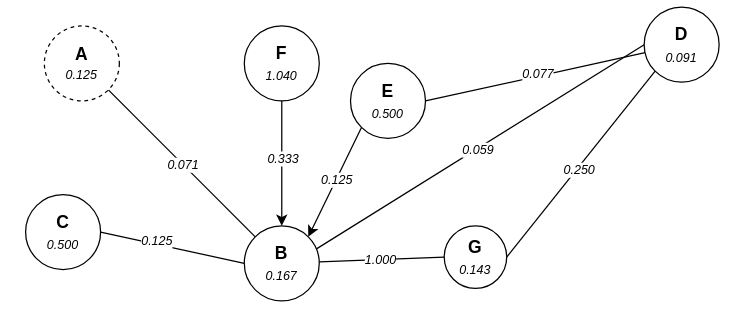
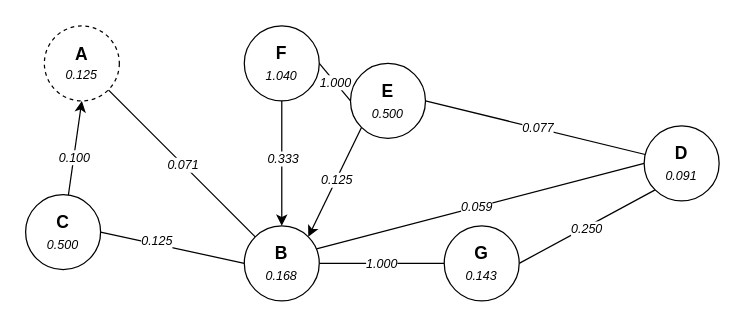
  <mxCell id="0" />
  <mxCell id="1" parent="0" />
  <mxCell id="2" style="rounded=0;orthogonalLoop=1;jettySize=auto;html=1;endArrow=none;endFill=0;entryX=0;entryY=0;entryDx=0;entryDy=0;" parent="1" source="4" target="11" edge="1"><mxGeometry relative="1" as="geometry" /></mxCell>
  <mxCell id="3" value="&lt;font style=&quot;font-size: 10px&quot;&gt;0.071&lt;/font&gt;" style="text;html=1;align=center;verticalAlign=middle;resizable=0;points=[];;labelBackgroundColor=#ffffff;fontStyle=2;fontSize=8;" parent="2" vertex="1" connectable="0"><mxGeometry x="0.008" relative="1" as="geometry"><mxPoint as="offset" /></mxGeometry></mxCell>
  <mxCell id="4" value="&lt;div&gt;&lt;b style=&quot;font-size: 14px&quot;&gt;A&lt;/b&gt;&lt;/div&gt;&lt;font style=&quot;font-size: 10px&quot;&gt;&lt;i&gt;0.125&lt;/i&gt;&lt;/font&gt;" style="ellipse;whiteSpace=wrap;html=1;aspect=fixed;dashed=1;" parent="1" vertex="1"><mxGeometry x="35" y="20" width="60" height="60" as="geometry" /></mxCell>
  <mxCell id="5" style="rounded=0;orthogonalLoop=1;jettySize=auto;html=1;entryX=0;entryY=0.5;entryDx=0;entryDy=0;endArrow=none;endFill=0;exitX=0.963;exitY=0.307;exitDx=0;exitDy=0;exitPerimeter=0;" parent="1" source="11" target="14" edge="1"><mxGeometry relative="1" as="geometry" /></mxCell>
  <mxCell id="6" value="0.059" style="text;html=1;align=center;verticalAlign=middle;resizable=0;points=[];;labelBackgroundColor=#ffffff;fontStyle=2;fontSize=10;" parent="5" vertex="1" connectable="0"><mxGeometry x="-0.03" relative="1" as="geometry"><mxPoint x="1" y="-1" as="offset" /></mxGeometry></mxCell>
  <mxCell id="7" style="rounded=0;orthogonalLoop=1;jettySize=auto;html=1;entryX=0;entryY=0.5;entryDx=0;entryDy=0;endArrow=none;endFill=0;" parent="1" source="11" target="17" edge="1"><mxGeometry relative="1" as="geometry" /></mxCell>
  <mxCell id="8" value="1.000" style="text;html=1;align=center;verticalAlign=middle;resizable=0;points=[];;labelBackgroundColor=#ffffff;fontStyle=2;fontSize=10;" parent="7" vertex="1" connectable="0"><mxGeometry x="-0.047" relative="1" as="geometry"><mxPoint x="1" y="-1" as="offset" /></mxGeometry></mxCell>
  <mxCell id="9" style="rounded=0;orthogonalLoop=1;jettySize=auto;html=1;entryX=1;entryY=0.5;entryDx=0;entryDy=0;endArrow=none;endFill=0;exitX=0;exitY=0.5;exitDx=0;exitDy=0;" parent="1" source="11" target="20" edge="1"><mxGeometry relative="1" as="geometry" /></mxCell>
  <mxCell id="10" value="0.125" style="text;html=1;align=center;verticalAlign=middle;resizable=0;points=[];;labelBackgroundColor=#ffffff;fontStyle=2;fontSize=10;" parent="9" vertex="1" connectable="0"><mxGeometry x="0.41" relative="1" as="geometry"><mxPoint x="10.5" y="-1" as="offset" /></mxGeometry></mxCell>
- <mxCell id="11" value="&lt;b style=&quot;font-size: 14px&quot;&gt;B&lt;/b&gt;&lt;br style=&quot;font-size: 14px&quot;&gt;&lt;font style=&quot;font-size: 10px&quot;&gt;&lt;i&gt;0.167&lt;/i&gt;&lt;/font&gt;" style="ellipse;whiteSpace=wrap;html=1;aspect=fixed;fontSize=14;" parent="1" vertex="1"><mxGeometry x="195" y="180" width="60" height="60" as="geometry" /></mxCell>
+ <mxCell id="11" value="&lt;b style=&quot;font-size: 14px&quot;&gt;B&lt;/b&gt;&lt;br style=&quot;font-size: 14px&quot;&gt;&lt;font style=&quot;font-size: 10px&quot;&gt;&lt;i&gt;0.168&lt;/i&gt;&lt;/font&gt;" style="ellipse;whiteSpace=wrap;html=1;aspect=fixed;fontSize=14;" parent="1" vertex="1"><mxGeometry x="195" y="180" width="60" height="60" as="geometry" /></mxCell>
  <mxCell id="12" style="rounded=0;orthogonalLoop=1;jettySize=auto;html=1;entryX=1;entryY=0.5;entryDx=0;entryDy=0;endArrow=none;endFill=0;" parent="1" source="14" target="28" edge="1"><mxGeometry relative="1" as="geometry" /></mxCell>
  <mxCell id="13" value="0.077" style="text;html=1;align=center;verticalAlign=middle;resizable=0;points=[];;labelBackgroundColor=#ffffff;fontStyle=2;fontSize=10;" parent="12" vertex="1" connectable="0"><mxGeometry x="-0.041" relative="1" as="geometry"><mxPoint x="-2" y="-2" as="offset" /></mxGeometry></mxCell>
- <mxCell id="14" value="&lt;b style=&quot;font-size: 14px&quot;&gt;D&lt;/b&gt;&lt;br style=&quot;font-size: 14px&quot;&gt;&lt;font style=&quot;font-size: 10px&quot;&gt;&lt;i&gt;0.091&lt;/i&gt;&lt;/font&gt;" style="ellipse;whiteSpace=wrap;html=1;aspect=fixed;fontSize=14;" parent="1" vertex="1"><mxGeometry x="515" y="5" width="60" height="60" as="geometry" /></mxCell>
+ <mxCell id="14" value="&lt;b style=&quot;font-size: 14px&quot;&gt;D&lt;/b&gt;&lt;br style=&quot;font-size: 14px&quot;&gt;&lt;font style=&quot;font-size: 10px&quot;&gt;&lt;i&gt;0.091&lt;/i&gt;&lt;/font&gt;" style="ellipse;whiteSpace=wrap;html=1;aspect=fixed;fontSize=14;" parent="1" vertex="1"><mxGeometry x="515" y="100" width="60" height="60" as="geometry" /></mxCell>
  <mxCell id="15" style="rounded=0;orthogonalLoop=1;jettySize=auto;html=1;entryX=0;entryY=1;entryDx=0;entryDy=0;endArrow=none;endFill=0;exitX=1;exitY=0.5;exitDx=0;exitDy=0;" parent="1" source="17" target="14" edge="1"><mxGeometry relative="1" as="geometry" /></mxCell>
  <mxCell id="16" value="0.250" style="text;html=1;align=center;verticalAlign=middle;resizable=0;points=[];;labelBackgroundColor=#ffffff;fontStyle=2;fontSize=10;" parent="15" vertex="1" connectable="0"><mxGeometry x="-0.065" relative="1" as="geometry"><mxPoint x="2" y="-1" as="offset" /></mxGeometry></mxCell>
- <mxCell id="17" value="&lt;b style=&quot;font-size: 14px&quot;&gt;G&lt;/b&gt;&lt;br style=&quot;font-size: 14px&quot;&gt;&lt;font style=&quot;font-size: 10px&quot;&gt;&lt;i&gt;0.143&lt;/i&gt;&lt;/font&gt;" style="ellipse;whiteSpace=wrap;html=1;aspect=fixed;fontSize=14;" parent="1" vertex="1"><mxGeometry x="355" y="180" width="50" height="50" as="geometry" /></mxCell>
+ <mxCell id="17" value="&lt;b style=&quot;font-size: 14px&quot;&gt;G&lt;/b&gt;&lt;br style=&quot;font-size: 14px&quot;&gt;&lt;font style=&quot;font-size: 10px&quot;&gt;&lt;i&gt;0.143&lt;/i&gt;&lt;/font&gt;" style="ellipse;whiteSpace=wrap;html=1;aspect=fixed;fontSize=14;" parent="1" vertex="1"><mxGeometry x="355" y="180" width="60" height="60" as="geometry" /></mxCell>
+ <mxCell id="18" style="edgeStyle=none;rounded=0;orthogonalLoop=1;jettySize=auto;html=1;entryX=0.5;entryY=1;entryDx=0;entryDy=0;startArrow=none;startFill=0;endArrow=classic;endFill=1;" parent="1" source="20" target="4" edge="1"><mxGeometry relative="1" as="geometry" /></mxCell>
+ <mxCell id="19" value="&lt;font style=&quot;font-size: 10px&quot;&gt;0.100&lt;/font&gt;" style="text;html=1;align=center;verticalAlign=middle;resizable=0;points=[];;labelBackgroundColor=#ffffff;fontSize=8;fontStyle=2" parent="18" vertex="1" connectable="0"><mxGeometry x="-0.133" relative="1" as="geometry"><mxPoint y="1.5" as="offset" /></mxGeometry></mxCell>
  <mxCell id="20" value="&lt;b style=&quot;font-size: 14px&quot;&gt;C&lt;/b&gt;&lt;br style=&quot;font-size: 14px&quot;&gt;&lt;font style=&quot;font-size: 10px&quot;&gt;&lt;i&gt;0.500&lt;/i&gt;&lt;/font&gt;" style="ellipse;whiteSpace=wrap;html=1;aspect=fixed;fontSize=14;" parent="1" vertex="1"><mxGeometry x="20" y="155" width="60" height="60" as="geometry" /></mxCell>
  <mxCell id="21" style="rounded=0;orthogonalLoop=1;jettySize=auto;html=1;entryX=0.5;entryY=0;entryDx=0;entryDy=0;endArrow=classic;endFill=1;startArrow=none;startFill=0;" parent="1" source="23" target="11" edge="1"><mxGeometry relative="1" as="geometry" /></mxCell>
  <mxCell id="22" value="0.333" style="text;html=1;align=center;verticalAlign=middle;resizable=0;points=[];;labelBackgroundColor=#ffffff;fontStyle=2;fontSize=10;" parent="21" vertex="1" connectable="0"><mxGeometry x="-0.095" relative="1" as="geometry"><mxPoint as="offset" /></mxGeometry></mxCell>
  <mxCell id="23" value="&lt;b style=&quot;font-size: 14px&quot;&gt;F&lt;/b&gt;&lt;br style=&quot;font-size: 14px&quot;&gt;&lt;font style=&quot;font-size: 10px&quot;&gt;&lt;i&gt;1.040&lt;/i&gt;&lt;/font&gt;&lt;br style=&quot;font-size: 14px&quot;&gt;&lt;font style=&quot;font-size: 14px&quot;&gt;&lt;i style=&quot;font-size: 14px&quot;&gt;&lt;/i&gt;&lt;/font&gt;" style="ellipse;whiteSpace=wrap;html=1;aspect=fixed;fontSize=14;" parent="1" vertex="1"><mxGeometry x="195" y="20" width="60" height="60" as="geometry" /></mxCell>
+ <mxCell id="24" style="rounded=0;orthogonalLoop=1;jettySize=auto;html=1;entryX=1;entryY=0.5;entryDx=0;entryDy=0;endArrow=none;endFill=0;exitX=0;exitY=0.5;exitDx=0;exitDy=0;" parent="1" source="28" target="23" edge="1"><mxGeometry relative="1" as="geometry" /></mxCell>
+ <mxCell id="25" value="1.000" style="text;html=1;align=center;verticalAlign=middle;resizable=0;points=[];;labelBackgroundColor=#ffffff;fontStyle=2;fontSize=10;" parent="24" vertex="1" connectable="0"><mxGeometry x="-0.003" y="-1" relative="1" as="geometry"><mxPoint x="-1" as="offset" /></mxGeometry></mxCell>
  <mxCell id="26" style="rounded=0;orthogonalLoop=1;jettySize=auto;html=1;entryX=1;entryY=0;entryDx=0;entryDy=0;endArrow=classic;endFill=1;exitX=0;exitY=1;exitDx=0;exitDy=0;" parent="1" source="28" target="11" edge="1"><mxGeometry relative="1" as="geometry" /></mxCell>
  <mxCell id="27" value="0.125" style="text;html=1;align=center;verticalAlign=middle;resizable=0;points=[];;labelBackgroundColor=#ffffff;fontStyle=2;fontSize=10;" parent="26" vertex="1" connectable="0"><mxGeometry x="-0.048" relative="1" as="geometry"><mxPoint as="offset" /></mxGeometry></mxCell>
  <mxCell id="28" value="&lt;b style=&quot;font-size: 14px&quot;&gt;E&lt;/b&gt;&lt;br style=&quot;font-size: 14px&quot;&gt;&lt;font style=&quot;font-size: 10px&quot;&gt;&lt;i&gt;0.500&lt;/i&gt;&lt;/font&gt;" style="ellipse;whiteSpace=wrap;html=1;aspect=fixed;fontSize=14;" parent="1" vertex="1"><mxGeometry x="280" y="50" width="60" height="60" as="geometry" /></mxCell>
